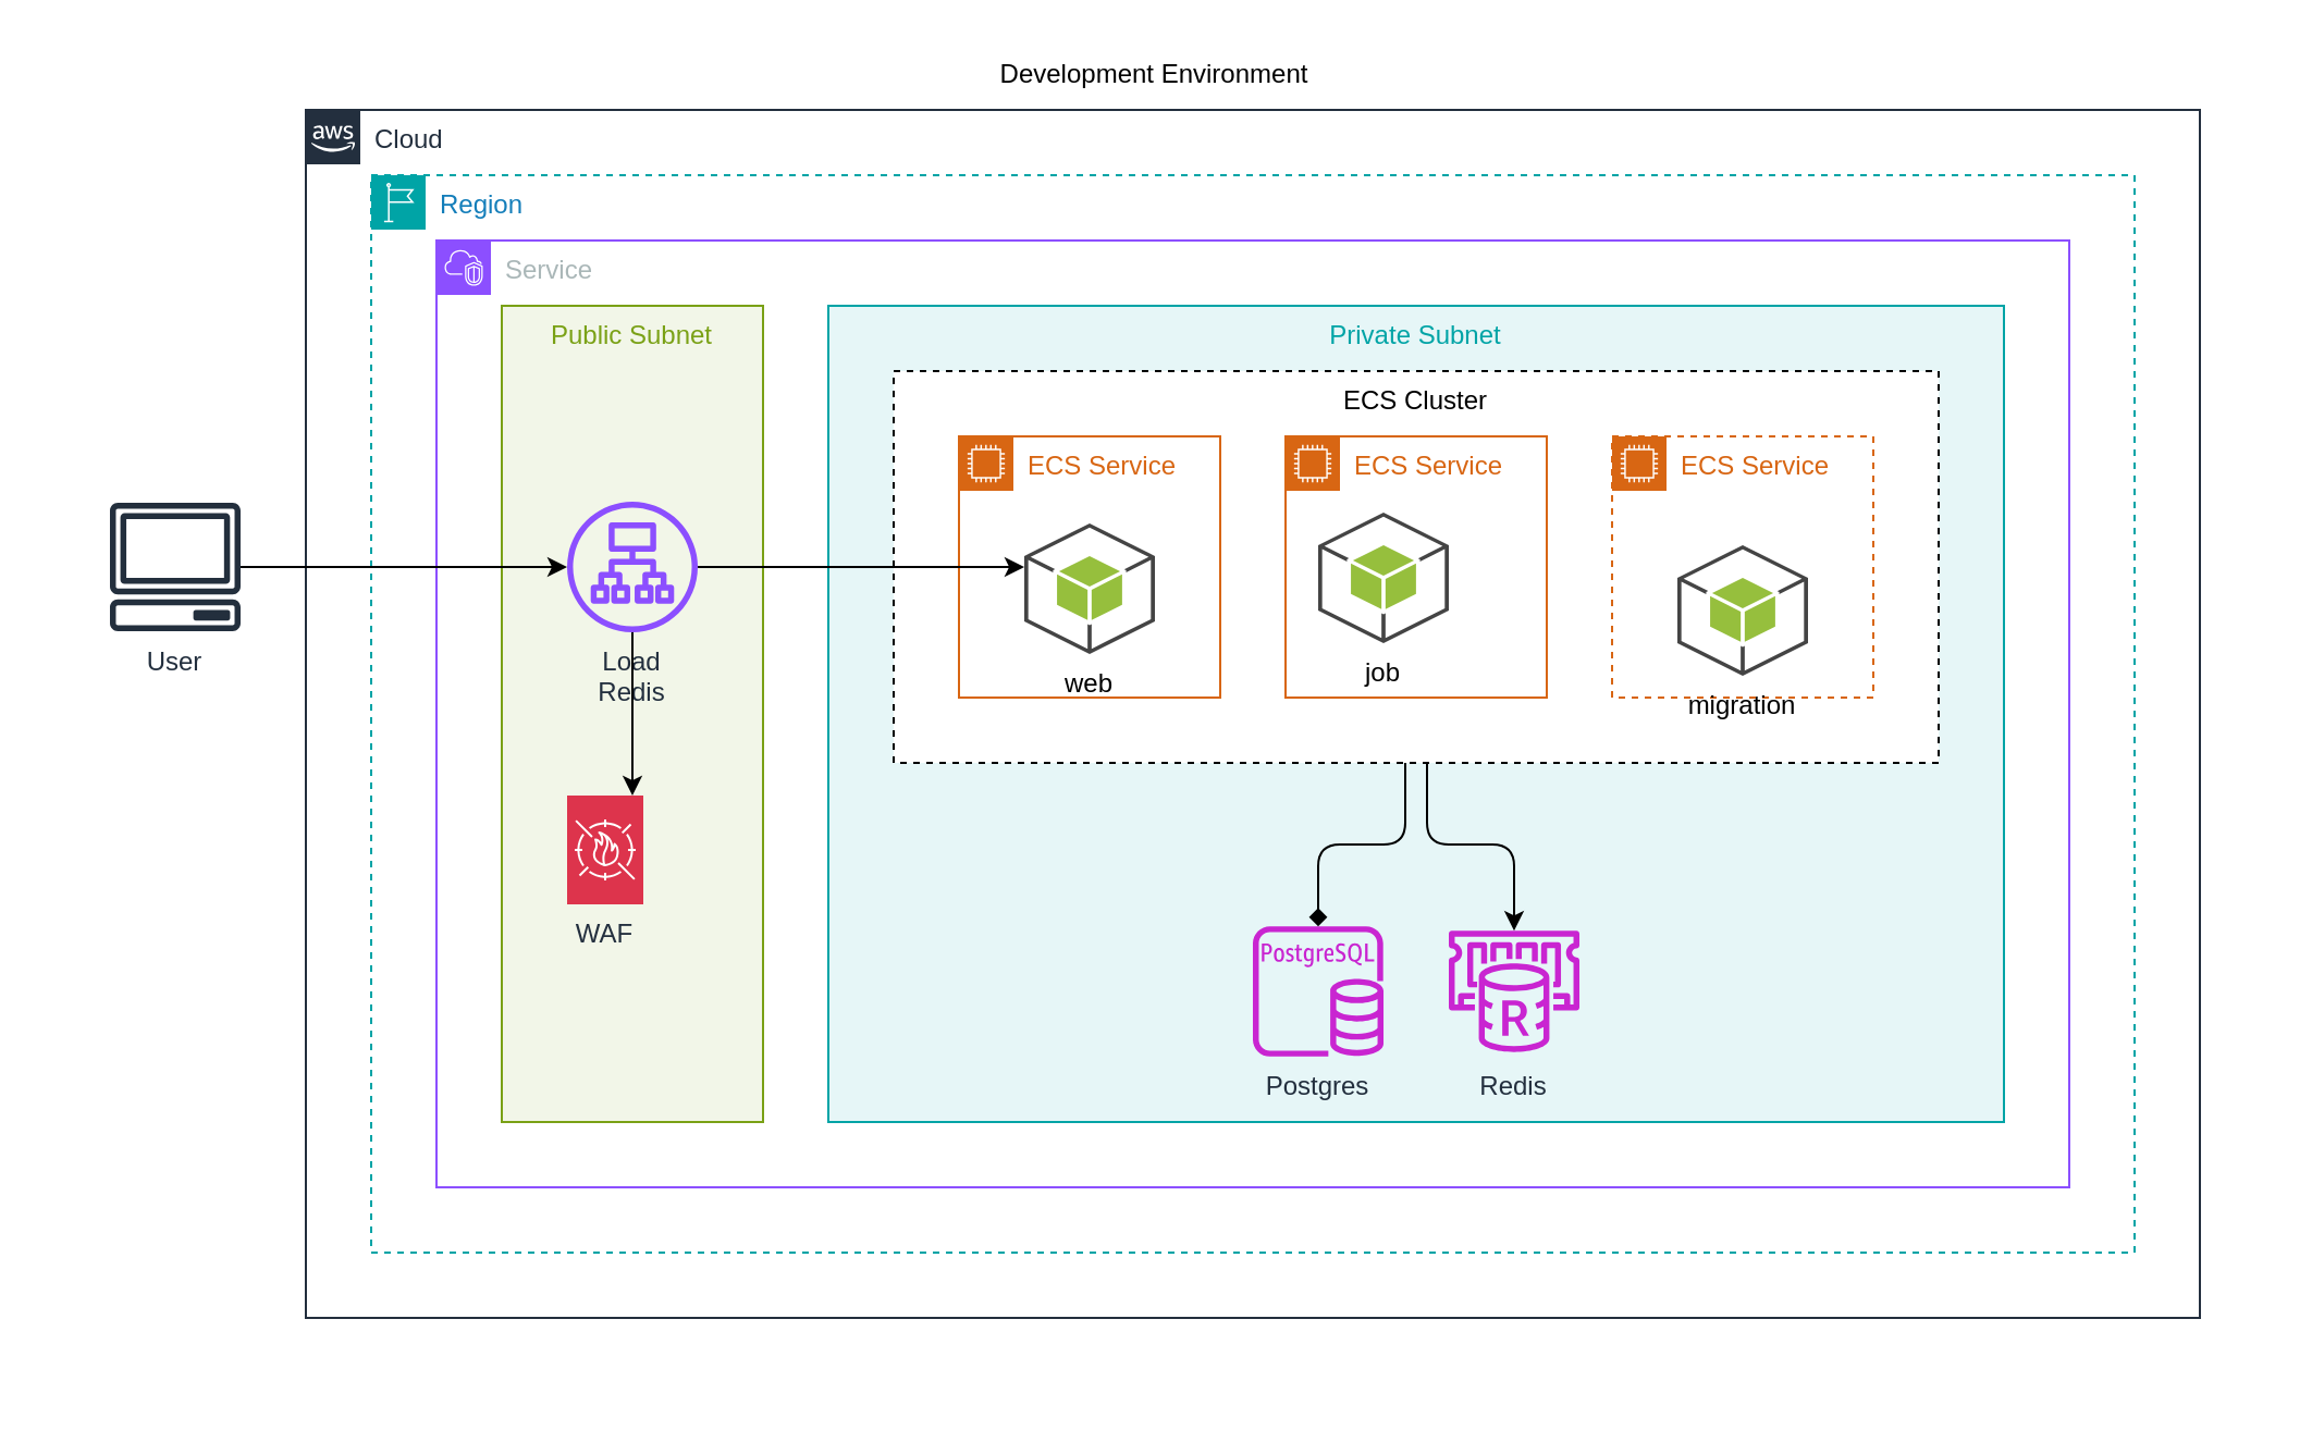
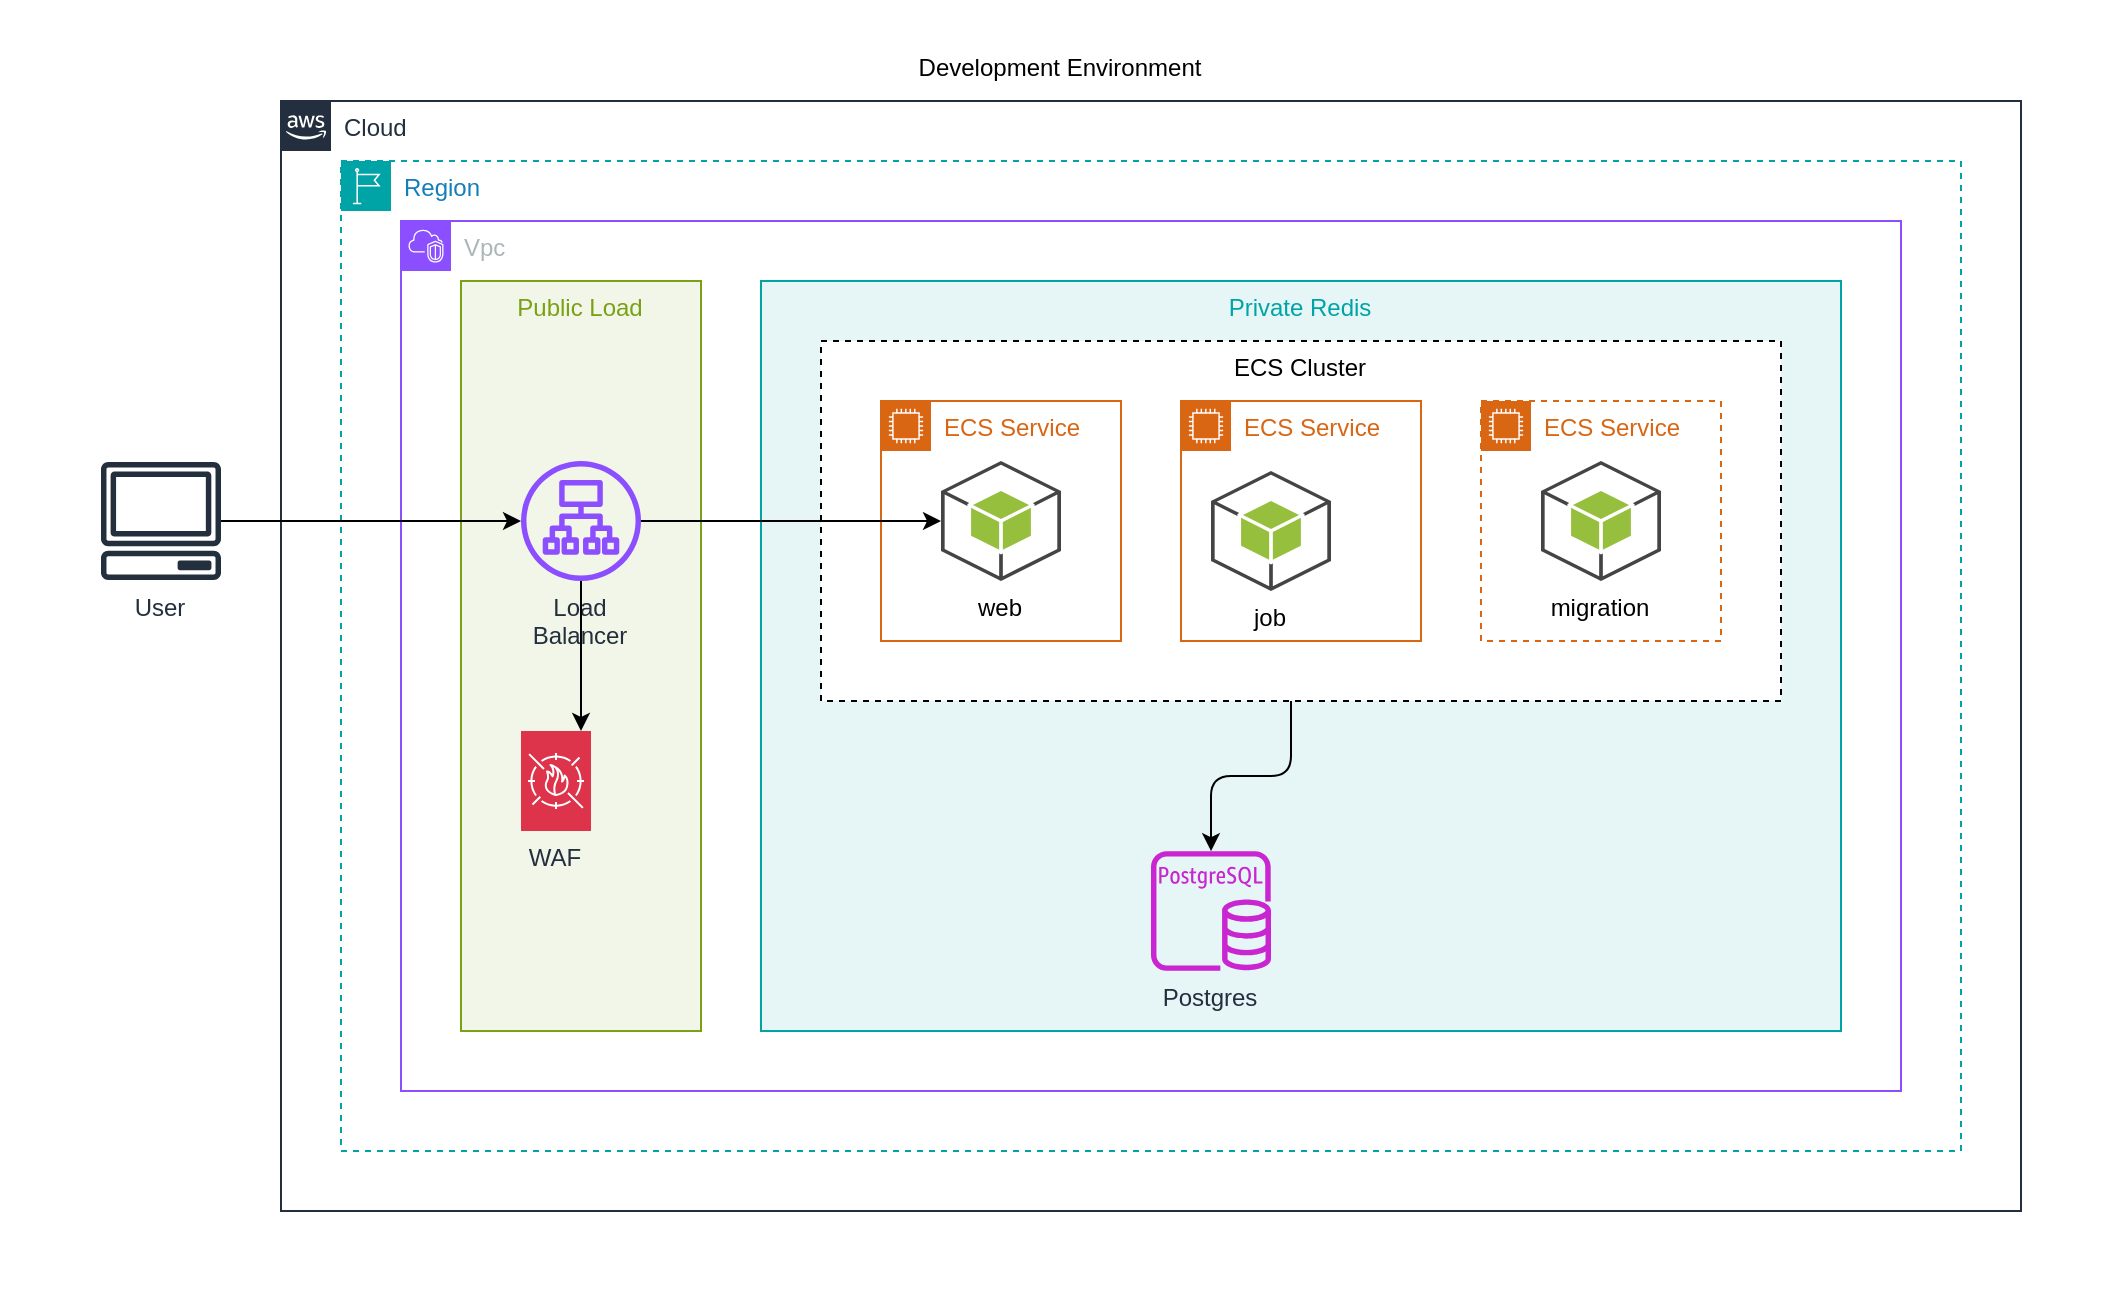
  <mxCell id="0" />
  <mxCell id="1" parent="0" />
  <mxCell style="verticalAlign=top;aspect=fixed;align=center;spacingLeft=5;spacingRight=5;spacingBottom=5;strokeColor=none;" id="2" parent="1" value="Development Environment" vertex="1"><mxGeometry as="geometry" width="1020" height="615" x="20" y="20" /></mxCell>
  <mxCell style="rounded=1;whiteSpace=wrap;verticalAlign=top;align=center;sketch=0;outlineConnect=0;fontColor=#232F3E;gradientColor=none;fillColor=#232F3D;strokeColor=none;dashed=0;verticalLabelPosition=bottom;html=1;fontSize=12;fontStyle=0;aspect=fixed;pointerEvents=1;shape=mxgraph.aws4.client;" id="3" parent="2" value="User" vertex="1"><mxGeometry width="60" height="60" as="geometry" x="30" y="210" /></mxCell>
  <mxCell style="verticalAlign=top;aspect=fixed;align=left;spacingLeft=30;spacingRight=5;spacingBottom=5;points=[[0,0],[0.25,0],[0.5,0],[0.75,0],[1,0],[1,0.25],[1,0.5],[1,0.75],[1,1],[0.75,1],[0.5,1],[0.25,1],[0,1],[0,0.75],[0,0.5],[0,0.25]];outlineConnect=0;gradientColor=none;html=1;whiteSpace=wrap;fontSize=12;fontStyle=0;container=1;pointerEvents=0;collapsible=0;recursiveResize=0;shape=mxgraph.aws4.group;grIcon=mxgraph.aws4.group_aws_cloud_alt;strokeColor=#232F3E;fillColor=none;fontColor=#232F3E;dashed=0;" id="4" parent="2" value="Cloud" vertex="1"><mxGeometry as="geometry" width="870" height="555" x="120" y="30" /></mxCell>
  <mxCell style="verticalAlign=top;aspect=fixed;align=left;spacingLeft=30;spacingRight=5;spacingBottom=5;points=[[0,0],[0.25,0],[0.5,0],[0.75,0],[1,0],[1,0.25],[1,0.5],[1,0.75],[1,1],[0.75,1],[0.5,1],[0.25,1],[0,1],[0,0.75],[0,0.5],[0,0.25]];outlineConnect=0;gradientColor=none;html=1;whiteSpace=wrap;fontSize=12;fontStyle=0;container=1;pointerEvents=0;collapsible=0;recursiveResize=0;shape=mxgraph.aws4.group;grIcon=mxgraph.aws4.group_region;strokeColor=#00A4A6;fillColor=none;fontColor=#147EBA;dashed=1;" id="5" parent="4" value="Region" vertex="1"><mxGeometry as="geometry" width="810" height="495" x="30" y="30" /></mxCell>
- <mxCell style="verticalAlign=top;aspect=fixed;align=left;spacingLeft=30;spacingRight=5;spacingBottom=5;points=[[0,0],[0.25,0],[0.5,0],[0.75,0],[1,0],[1,0.25],[1,0.5],[1,0.75],[1,1],[0.75,1],[0.5,1],[0.25,1],[0,1],[0,0.75],[0,0.5],[0,0.25]];outlineConnect=0;gradientColor=none;html=1;whiteSpace=wrap;fontSize=12;fontStyle=0;container=1;pointerEvents=0;collapsible=0;recursiveResize=0;shape=mxgraph.aws4.group;grIcon=mxgraph.aws4.group_vpc2;strokeColor=#8C4FFF;fillColor=none;fontColor=#AAB7B8;dashed=0;" id="6" parent="5" value="Service" vertex="1"><mxGeometry as="geometry" width="750" height="435" x="30" y="30" /></mxCell>
- <mxCell style="verticalAlign=top;aspect=fixed;align=center;spacingLeft=5;spacingRight=5;spacingBottom=5;fillColor=#F2F6E8;strokeColor=#7AA116;fontColor=#7AA116;" id="7" parent="6" value="Public Subnet" vertex="1"><mxGeometry as="geometry" width="120" height="375" x="30" y="30" /></mxCell>
- <mxCell style="rounded=1;whiteSpace=wrap;verticalAlign=top;align=center;sketch=0;outlineConnect=0;fontColor=#232F3E;gradientColor=none;fillColor=#8C4FFF;strokeColor=none;dashed=0;verticalLabelPosition=bottom;html=1;fontSize=12;fontStyle=0;aspect=fixed;pointerEvents=1;shape=mxgraph.aws4.application_load_balancer;" id="8" parent="7" value="Load Redis" vertex="1"><mxGeometry width="60" height="60" as="geometry" x="30" y="90" /></mxCell>
+ <mxCell style="verticalAlign=top;aspect=fixed;align=left;spacingLeft=30;spacingRight=5;spacingBottom=5;points=[[0,0],[0.25,0],[0.5,0],[0.75,0],[1,0],[1,0.25],[1,0.5],[1,0.75],[1,1],[0.75,1],[0.5,1],[0.25,1],[0,1],[0,0.75],[0,0.5],[0,0.25]];outlineConnect=0;gradientColor=none;html=1;whiteSpace=wrap;fontSize=12;fontStyle=0;container=1;pointerEvents=0;collapsible=0;recursiveResize=0;shape=mxgraph.aws4.group;grIcon=mxgraph.aws4.group_vpc2;strokeColor=#8C4FFF;fillColor=none;fontColor=#AAB7B8;dashed=0;" id="6" parent="5" value="Vpc" vertex="1"><mxGeometry as="geometry" width="750" height="435" x="30" y="30" /></mxCell>
+ <mxCell style="verticalAlign=top;aspect=fixed;align=center;spacingLeft=5;spacingRight=5;spacingBottom=5;fillColor=#F2F6E8;strokeColor=#7AA116;fontColor=#7AA116;" id="7" parent="6" value="Public Load" vertex="1"><mxGeometry as="geometry" width="120" height="375" x="30" y="30" /></mxCell>
+ <mxCell style="rounded=1;whiteSpace=wrap;verticalAlign=top;align=center;sketch=0;outlineConnect=0;fontColor=#232F3E;gradientColor=none;fillColor=#8C4FFF;strokeColor=none;dashed=0;verticalLabelPosition=bottom;html=1;fontSize=12;fontStyle=0;aspect=fixed;pointerEvents=1;shape=mxgraph.aws4.application_load_balancer;" id="8" parent="7" value="Load Balancer" vertex="1"><mxGeometry width="60" height="60" as="geometry" x="30" y="90" /></mxCell>
  <mxCell style="rounded=1;whiteSpace=wrap;verticalAlign=top;align=center;sketch=0;points=[[0,0,0],[0.25,0,0],[0.5,0,0],[0.75,0,0],[1,0,0],[0,1,0],[0.25,1,0],[0.5,1,0],[0.75,1,0],[1,1,0],[0,0.25,0],[0,0.5,0],[0,0.75,0],[1,0.25,0],[1,0.5,0],[1,0.75,0]];outlineConnect=0;fontColor=#232F3E;fillColor=#DD344C;strokeColor=#ffffff;dashed=0;verticalLabelPosition=bottom;html=1;fontSize=12;fontStyle=0;aspect=fixed;shape=mxgraph.aws4.resourceIcon;resIcon=mxgraph.aws4.waf;" id="9" parent="7" value="WAF" vertex="1"><mxGeometry x="30" y="225" width="35" height="50" as="geometry" /></mxCell>
- <mxCell style="verticalAlign=top;aspect=fixed;align=center;spacingLeft=5;spacingRight=5;spacingBottom=5;fillColor=#E6F6F7;strokeColor=#00A4A6;fontColor=#00A4A6;" id="10" parent="6" value="Private Subnet" vertex="1"><mxGeometry as="geometry" width="540" height="375" x="180" y="30" /></mxCell>
+ <mxCell style="verticalAlign=top;aspect=fixed;align=center;spacingLeft=5;spacingRight=5;spacingBottom=5;fillColor=#E6F6F7;strokeColor=#00A4A6;fontColor=#00A4A6;" id="10" parent="6" value="Private Redis" vertex="1"><mxGeometry as="geometry" width="540" height="375" x="180" y="30" /></mxCell>
  <mxCell style="verticalAlign=top;aspect=fixed;align=center;spacingLeft=5;spacingRight=5;spacingBottom=5;dashed=1;" id="11" parent="10" value="ECS Cluster" vertex="1"><mxGeometry as="geometry" width="480" height="180" x="30" y="30" /></mxCell>
  <mxCell style="verticalAlign=top;aspect=fixed;align=left;spacingLeft=30;spacingRight=5;spacingBottom=5;points=[[0,0],[0.25,0],[0.5,0],[0.75,0],[1,0],[1,0.25],[1,0.5],[1,0.75],[1,1],[0.75,1],[0.5,1],[0.25,1],[0,1],[0,0.75],[0,0.5],[0,0.25]];outlineConnect=0;gradientColor=none;html=1;whiteSpace=wrap;fontSize=12;fontStyle=0;container=1;pointerEvents=0;collapsible=0;recursiveResize=0;shape=mxgraph.aws4.group;grIcon=mxgraph.aws4.group_ec2_instance_contents;strokeColor=#D86613;fillColor=none;fontColor=#D86613;dashed=0;" id="12" parent="11" value="ECS Service" vertex="1"><mxGeometry as="geometry" width="120" height="120" x="30" y="30" /></mxCell>
- <mxCell style="rounded=1;whiteSpace=wrap;verticalAlign=top;align=center;outlineConnect=0;dashed=0;verticalLabelPosition=bottom;html=1;shape=mxgraph.aws3.android;fillColor=#96BF3D;gradientColor=none;" id="13" parent="12" value="web" vertex="1"><mxGeometry x="30" y="40" width="60" height="60" as="geometry" /></mxCell>
+ <mxCell style="rounded=1;whiteSpace=wrap;verticalAlign=top;align=center;outlineConnect=0;dashed=0;verticalLabelPosition=bottom;html=1;shape=mxgraph.aws3.android;fillColor=#96BF3D;gradientColor=none;" id="13" parent="12" value="web" vertex="1"><mxGeometry width="60" height="60" as="geometry" x="30" y="30" /></mxCell>
  <mxCell style="verticalAlign=top;aspect=fixed;align=left;spacingLeft=30;spacingRight=5;spacingBottom=5;points=[[0,0],[0.25,0],[0.5,0],[0.75,0],[1,0],[1,0.25],[1,0.5],[1,0.75],[1,1],[0.75,1],[0.5,1],[0.25,1],[0,1],[0,0.75],[0,0.5],[0,0.25]];outlineConnect=0;gradientColor=none;html=1;whiteSpace=wrap;fontSize=12;fontStyle=0;container=1;pointerEvents=0;collapsible=0;recursiveResize=0;shape=mxgraph.aws4.group;grIcon=mxgraph.aws4.group_ec2_instance_contents;strokeColor=#D86613;fillColor=none;fontColor=#D86613;dashed=0;" id="14" parent="11" value="ECS Service" vertex="1"><mxGeometry as="geometry" width="120" height="120" x="180" y="30" /></mxCell>
  <mxCell style="rounded=1;whiteSpace=wrap;verticalAlign=top;align=center;outlineConnect=0;dashed=0;verticalLabelPosition=bottom;html=1;shape=mxgraph.aws3.android;fillColor=#96BF3D;gradientColor=none;" id="15" parent="14" value="job" vertex="1"><mxGeometry x="15" y="35" width="60" height="60" as="geometry" /></mxCell>
  <mxCell style="verticalAlign=top;aspect=fixed;align=left;spacingLeft=30;spacingRight=5;spacingBottom=5;points=[[0,0],[0.25,0],[0.5,0],[0.75,0],[1,0],[1,0.25],[1,0.5],[1,0.75],[1,1],[0.75,1],[0.5,1],[0.25,1],[0,1],[0,0.75],[0,0.5],[0,0.25]];outlineConnect=0;gradientColor=none;html=1;whiteSpace=wrap;fontSize=12;fontStyle=0;container=1;pointerEvents=0;collapsible=0;recursiveResize=0;shape=mxgraph.aws4.group;grIcon=mxgraph.aws4.group_ec2_instance_contents;strokeColor=#D86613;fillColor=none;fontColor=#D86613;dashed=1;" id="16" parent="11" value="ECS Service" vertex="1"><mxGeometry as="geometry" width="120" height="120" x="330" y="30" /></mxCell>
- <mxCell style="rounded=1;whiteSpace=wrap;verticalAlign=top;align=center;outlineConnect=0;dashed=0;verticalLabelPosition=bottom;html=1;shape=mxgraph.aws3.android;fillColor=#96BF3D;gradientColor=none;" id="17" parent="16" value="migration" vertex="1"><mxGeometry x="30" y="50" width="60" height="60" as="geometry" /></mxCell>
+ <mxCell style="rounded=1;whiteSpace=wrap;verticalAlign=top;align=center;outlineConnect=0;dashed=0;verticalLabelPosition=bottom;html=1;shape=mxgraph.aws3.android;fillColor=#96BF3D;gradientColor=none;" id="17" parent="16" value="migration" vertex="1"><mxGeometry width="60" height="60" as="geometry" x="30" y="30" /></mxCell>
  <mxCell style="verticalAlign=top;aspect=fixed;align=center;spacingLeft=5;spacingRight=5;spacingBottom=5;noLabel=1;opacity=0;" id="18" parent="10" value="Storage Layer" vertex="1"><mxGeometry as="geometry" width="510" height="90" x="15" y="270" /></mxCell>
  <mxCell style="rounded=1;whiteSpace=wrap;verticalAlign=top;align=center;sketch=0;outlineConnect=0;fontColor=#232F3E;gradientColor=none;fillColor=#C925D1;strokeColor=none;dashed=0;verticalLabelPosition=bottom;html=1;fontSize=12;fontStyle=0;aspect=fixed;pointerEvents=1;shape=mxgraph.aws4.rds_postgresql_instance;" id="19" parent="18" value="Postgres" vertex="1"><mxGeometry width="60" height="60" as="geometry" x="180" y="15" /></mxCell>
- <mxCell style="rounded=1;whiteSpace=wrap;verticalAlign=top;align=center;sketch=0;outlineConnect=0;fontColor=#232F3E;gradientColor=none;fillColor=#C925D1;strokeColor=none;dashed=0;verticalLabelPosition=bottom;html=1;fontSize=12;fontStyle=0;aspect=fixed;pointerEvents=1;shape=mxgraph.aws4.elasticache_for_redis;" id="20" parent="18" value="Redis" vertex="1"><mxGeometry width="60" height="60" as="geometry" x="270" y="15" /></mxCell>
  <mxCell id="21" source="3" target="8" parent="1" edge="1" style="edgeStyle=orthogonalEdgeStyle;"><mxGeometry relative="1" as="geometry"><Array as="points"><mxPoint x="185" y="260" /><mxPoint x="185" y="260" /></Array></mxGeometry></mxCell>
  <mxCell id="22" source="8" target="13" parent="1" edge="1" style="edgeStyle=orthogonalEdgeStyle;"><mxGeometry relative="1" as="geometry"><Array as="points"><mxPoint x="395" y="260" /><mxPoint x="395" y="260" /></Array></mxGeometry></mxCell>
  <mxCell id="23" source="8" target="9" parent="1" edge="1" style="edgeStyle=orthogonalEdgeStyle;"><mxGeometry relative="1" as="geometry"><Array as="points"><mxPoint x="290" y="327.5" /><mxPoint x="290" y="327.5" /></Array></mxGeometry></mxCell>
- <mxCell id="24" source="11" target="19" parent="1" edge="1" style="edgeStyle=orthogonalEdgeStyle;endArrow=diamond;"><mxGeometry relative="1" as="geometry"><Array as="points"><mxPoint x="645" y="387.5" /><mxPoint x="605" y="387.5" /></Array></mxGeometry></mxCell>
- <mxCell id="25" source="11" target="20" parent="1" edge="1" style="edgeStyle=orthogonalEdgeStyle;"><mxGeometry relative="1" as="geometry"><Array as="points"><mxPoint x="655" y="387.5" /><mxPoint x="695" y="387.5" /></Array></mxGeometry></mxCell>
+ <mxCell id="24" source="11" target="19" parent="1" edge="1" style="edgeStyle=orthogonalEdgeStyle;"><mxGeometry relative="1" as="geometry"><Array as="points"><mxPoint x="645" y="387.5" /><mxPoint x="605" y="387.5" /></Array></mxGeometry></mxCell>
